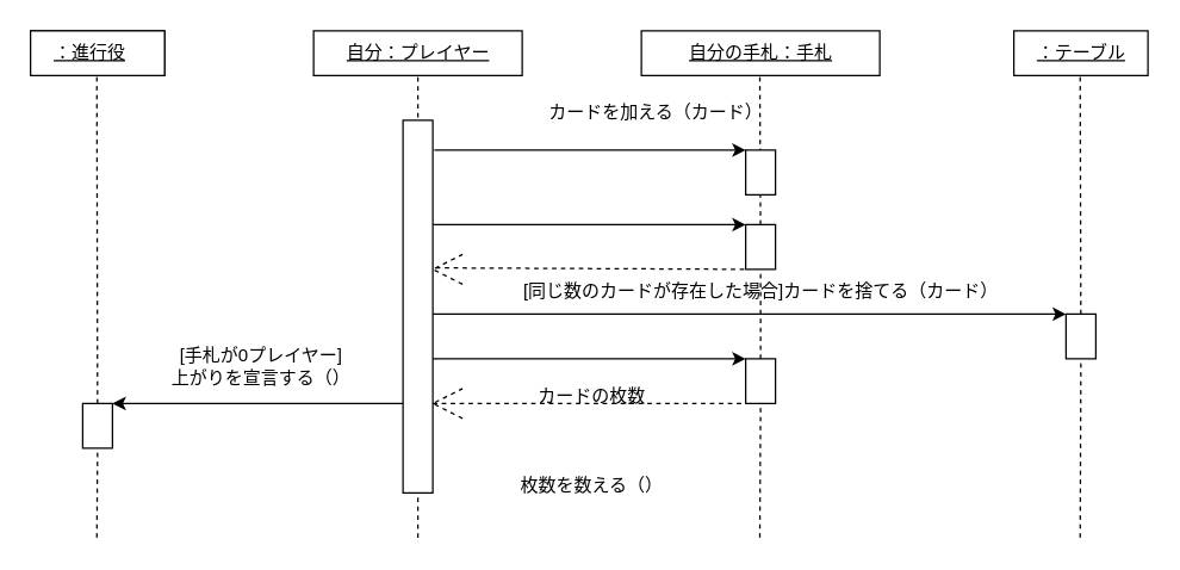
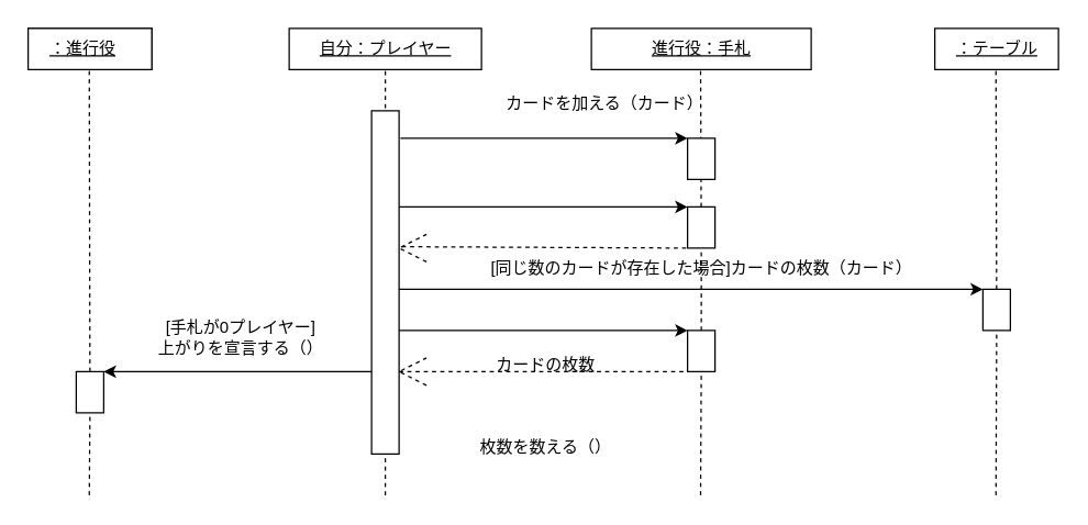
  <mxCell id="0" />
  <mxCell id="1" parent="0" />
  <mxCell id="2" value="" style="rounded=0;whiteSpace=wrap;html=1;" vertex="1" parent="1"><mxGeometry x="20" y="20" width="90" height="30" as="geometry" /></mxCell>
  <mxCell id="3" value="" style="rounded=0;whiteSpace=wrap;html=1;" vertex="1" parent="1"><mxGeometry x="20" y="20" width="90" height="30" as="geometry" /></mxCell>
  <mxCell id="4" value="" style="rounded=0;whiteSpace=wrap;html=1;" vertex="1" parent="1"><mxGeometry x="210" y="20" width="140" height="30" as="geometry" /></mxCell>
  <mxCell id="5" value="" style="rounded=0;whiteSpace=wrap;html=1;" vertex="1" parent="1"><mxGeometry x="430" y="20" width="160" height="30" as="geometry" /></mxCell>
  <mxCell id="6" value="" style="rounded=0;whiteSpace=wrap;html=1;" vertex="1" parent="1"><mxGeometry x="680" y="20" width="90" height="30" as="geometry" /></mxCell>
  <mxCell id="7" value="&lt;u&gt;：進行役&lt;/u&gt;" style="text;html=1;strokeColor=none;fillColor=none;align=center;verticalAlign=middle;whiteSpace=wrap;rounded=0;" vertex="1" parent="1"><mxGeometry x="30" y="20" width="60" height="30" as="geometry" /></mxCell>
  <mxCell id="8" value="&lt;u&gt;自分：プレイヤー&lt;/u&gt;" style="text;html=1;strokeColor=none;fillColor=none;align=center;verticalAlign=middle;whiteSpace=wrap;rounded=0;" vertex="1" parent="1"><mxGeometry x="227.5" y="20" width="105" height="30" as="geometry" /></mxCell>
- <mxCell id="9" value="&lt;u&gt;自分の手札：手札&lt;/u&gt;" style="text;html=1;strokeColor=none;fillColor=none;align=center;verticalAlign=middle;whiteSpace=wrap;rounded=0;" vertex="1" parent="1"><mxGeometry x="442.5" y="20" width="135" height="30" as="geometry" /></mxCell>
+ <mxCell id="9" value="&lt;u&gt;進行役：手札&lt;/u&gt;" style="text;html=1;strokeColor=none;fillColor=none;align=center;verticalAlign=middle;whiteSpace=wrap;rounded=0;" vertex="1" parent="1"><mxGeometry x="442.5" y="20" width="135" height="30" as="geometry" /></mxCell>
  <mxCell id="10" value="&lt;u&gt;：テーブル&lt;/u&gt;" style="text;html=1;strokeColor=none;fillColor=none;align=center;verticalAlign=middle;whiteSpace=wrap;rounded=0;" vertex="1" parent="1"><mxGeometry x="682.5" y="20" width="85" height="30" as="geometry" /></mxCell>
  <mxCell id="11" value="" style="endArrow=none;dashed=1;html=1;rounded=0;entryX=0.5;entryY=1;entryDx=0;entryDy=0;" edge="1" parent="1" target="8"><mxGeometry width="50" height="50" relative="1" as="geometry"><mxPoint x="280" y="360" as="sourcePoint" /><mxPoint x="420" y="150" as="targetPoint" /></mxGeometry></mxCell>
  <mxCell id="12" value="" style="rounded=0;whiteSpace=wrap;html=1;" vertex="1" parent="1"><mxGeometry x="270" y="80" width="20" height="250" as="geometry" /></mxCell>
  <mxCell id="13" value="" style="endArrow=none;dashed=1;html=1;rounded=0;entryX=0.5;entryY=1;entryDx=0;entryDy=0;" edge="1" parent="1" source="31"><mxGeometry width="50" height="50" relative="1" as="geometry"><mxPoint x="64.5" y="360" as="sourcePoint" /><mxPoint x="64.5" y="50" as="targetPoint" /></mxGeometry></mxCell>
  <mxCell id="14" value="" style="endArrow=none;dashed=1;html=1;rounded=0;entryX=0.5;entryY=1;entryDx=0;entryDy=0;" edge="1" parent="1" source="20"><mxGeometry width="50" height="50" relative="1" as="geometry"><mxPoint x="509.5" y="360" as="sourcePoint" /><mxPoint x="509.5" y="50" as="targetPoint" /></mxGeometry></mxCell>
  <mxCell id="15" value="" style="endArrow=none;dashed=1;html=1;rounded=0;entryX=0.5;entryY=1;entryDx=0;entryDy=0;" edge="1" parent="1" source="25"><mxGeometry width="50" height="50" relative="1" as="geometry"><mxPoint x="724.5" y="360" as="sourcePoint" /><mxPoint x="724.5" y="50" as="targetPoint" /></mxGeometry></mxCell>
  <mxCell id="16" value="" style="rounded=0;whiteSpace=wrap;html=1;" vertex="1" parent="1"><mxGeometry x="500" y="100" width="20" height="30" as="geometry" /></mxCell>
  <mxCell id="17" value="" style="endArrow=classic;html=1;rounded=0;entryX=0;entryY=0;entryDx=0;entryDy=0;exitX=1.05;exitY=0.08;exitDx=0;exitDy=0;exitPerimeter=0;" edge="1" parent="1" source="12" target="16"><mxGeometry width="50" height="50" relative="1" as="geometry"><mxPoint x="310" y="120" as="sourcePoint" /><mxPoint x="430" y="160" as="targetPoint" /></mxGeometry></mxCell>
  <mxCell id="18" value="カードを加える（カード）" style="text;html=1;strokeColor=none;fillColor=none;align=center;verticalAlign=middle;whiteSpace=wrap;rounded=0;" vertex="1" parent="1"><mxGeometry x="366.25" y="60" width="147.5" height="30" as="geometry" /></mxCell>
  <mxCell id="19" value="" style="endArrow=none;dashed=1;html=1;rounded=0;entryX=0.5;entryY=1;entryDx=0;entryDy=0;" edge="1" parent="1" source="29" target="20"><mxGeometry width="50" height="50" relative="1" as="geometry"><mxPoint x="509.5" y="360" as="sourcePoint" /><mxPoint x="509.5" y="50" as="targetPoint" /></mxGeometry></mxCell>
  <mxCell id="20" value="" style="rounded=0;whiteSpace=wrap;html=1;" vertex="1" parent="1"><mxGeometry x="500" y="150" width="20" height="30" as="geometry" /></mxCell>
  <mxCell id="21" value="" style="endArrow=classic;html=1;rounded=0;entryX=0;entryY=0;entryDx=0;entryDy=0;" edge="1" parent="1" target="20"><mxGeometry width="50" height="50" relative="1" as="geometry"><mxPoint x="290" y="150" as="sourcePoint" /><mxPoint x="430" y="160" as="targetPoint" /></mxGeometry></mxCell>
  <mxCell id="22" value="" style="endArrow=none;dashed=1;html=1;rounded=0;entryX=0;entryY=1;entryDx=0;entryDy=0;exitX=1.1;exitY=0.396;exitDx=0;exitDy=0;exitPerimeter=0;" edge="1" parent="1" source="12" target="20"><mxGeometry width="50" height="50" relative="1" as="geometry"><mxPoint x="380" y="210" as="sourcePoint" /><mxPoint x="430" y="160" as="targetPoint" /></mxGeometry></mxCell>
  <mxCell id="23" value="" style="endArrow=none;dashed=1;html=1;rounded=0;" edge="1" parent="1"><mxGeometry width="50" height="50" relative="1" as="geometry"><mxPoint x="310" y="190" as="sourcePoint" /><mxPoint x="310" y="170" as="targetPoint" /><Array as="points"><mxPoint x="290" y="180" /></Array></mxGeometry></mxCell>
  <mxCell id="24" value="" style="endArrow=none;dashed=1;html=1;rounded=0;entryX=0.5;entryY=1;entryDx=0;entryDy=0;" edge="1" parent="1" target="25"><mxGeometry width="50" height="50" relative="1" as="geometry"><mxPoint x="724.5" y="360" as="sourcePoint" /><mxPoint x="724.5" y="50" as="targetPoint" /></mxGeometry></mxCell>
  <mxCell id="25" value="" style="rounded=0;whiteSpace=wrap;html=1;" vertex="1" parent="1"><mxGeometry x="715" y="210" width="20" height="30" as="geometry" /></mxCell>
  <mxCell id="26" value="" style="endArrow=classic;html=1;rounded=0;entryX=0;entryY=0;entryDx=0;entryDy=0;" edge="1" parent="1" target="25"><mxGeometry width="50" height="50" relative="1" as="geometry"><mxPoint x="290" y="210" as="sourcePoint" /><mxPoint x="430" y="160" as="targetPoint" /></mxGeometry></mxCell>
- <mxCell id="27" value="[同じ数のカードが存在した場合]カードを捨てる（カード）" style="text;html=1;strokeColor=none;fillColor=none;align=center;verticalAlign=middle;whiteSpace=wrap;rounded=0;" vertex="1" parent="1"><mxGeometry x="317.5" y="180" width="385" height="30" as="geometry" /></mxCell>
+ <mxCell id="27" value="[同じ数のカードが存在した場合]カードの枚数（カード）" style="text;html=1;strokeColor=none;fillColor=none;align=center;verticalAlign=middle;whiteSpace=wrap;rounded=0;" vertex="1" parent="1"><mxGeometry x="317.5" y="180" width="385" height="30" as="geometry" /></mxCell>
  <mxCell id="28" value="" style="endArrow=none;dashed=1;html=1;rounded=0;entryX=0.5;entryY=1;entryDx=0;entryDy=0;" edge="1" parent="1" target="29"><mxGeometry width="50" height="50" relative="1" as="geometry"><mxPoint x="509.5" y="360" as="sourcePoint" /><mxPoint x="510" y="180" as="targetPoint" /></mxGeometry></mxCell>
  <mxCell id="29" value="" style="rounded=0;whiteSpace=wrap;html=1;" vertex="1" parent="1"><mxGeometry x="500" y="240" width="20" height="30" as="geometry" /></mxCell>
  <mxCell id="30" value="" style="endArrow=none;dashed=1;html=1;rounded=0;entryX=0.5;entryY=1;entryDx=0;entryDy=0;" edge="1" parent="1" target="31"><mxGeometry width="50" height="50" relative="1" as="geometry"><mxPoint x="64.5" y="360" as="sourcePoint" /><mxPoint x="64.5" y="50" as="targetPoint" /></mxGeometry></mxCell>
  <mxCell id="31" value="" style="rounded=0;whiteSpace=wrap;html=1;" vertex="1" parent="1"><mxGeometry x="55" y="270" width="20" height="30" as="geometry" /></mxCell>
  <mxCell id="32" value="" style="endArrow=classic;html=1;rounded=0;entryX=0;entryY=0;entryDx=0;entryDy=0;" edge="1" parent="1" target="29"><mxGeometry width="50" height="50" relative="1" as="geometry"><mxPoint x="290" y="240" as="sourcePoint" /><mxPoint x="390" y="230" as="targetPoint" /></mxGeometry></mxCell>
  <mxCell id="33" value="" style="endArrow=none;dashed=1;html=1;rounded=0;entryX=0;entryY=1;entryDx=0;entryDy=0;" edge="1" parent="1" target="29"><mxGeometry width="50" height="50" relative="1" as="geometry"><mxPoint x="290" y="270" as="sourcePoint" /><mxPoint x="360" y="300" as="targetPoint" /></mxGeometry></mxCell>
  <mxCell id="34" value="" style="endArrow=none;dashed=1;html=1;rounded=0;" edge="1" parent="1"><mxGeometry width="50" height="50" relative="1" as="geometry"><mxPoint x="310" y="280" as="sourcePoint" /><mxPoint x="310" y="260" as="targetPoint" /><Array as="points"><mxPoint x="290" y="270" /></Array></mxGeometry></mxCell>
  <mxCell id="35" value="枚数を数える（）" style="text;html=1;strokeColor=none;fillColor=none;align=center;verticalAlign=middle;whiteSpace=wrap;rounded=0;" vertex="1" parent="1"><mxGeometry x="334" y="310" width="126" height="30" as="geometry" /></mxCell>
  <mxCell id="36" value="カードの枚数" style="text;html=1;strokeColor=none;fillColor=none;align=center;verticalAlign=middle;whiteSpace=wrap;rounded=0;" vertex="1" parent="1"><mxGeometry x="337" y="250" width="120" height="30" as="geometry" /></mxCell>
  <mxCell id="37" value="" style="endArrow=classic;html=1;rounded=0;entryX=1;entryY=0;entryDx=0;entryDy=0;" edge="1" parent="1" target="31"><mxGeometry width="50" height="50" relative="1" as="geometry"><mxPoint x="260" y="270" as="sourcePoint" /><mxPoint x="170" y="250" as="targetPoint" /><Array as="points"><mxPoint x="270" y="270" /></Array></mxGeometry></mxCell>
  <mxCell id="38" value="[手札が0プレイヤー]&lt;br&gt;上がりを宣言する（）" style="text;html=1;strokeColor=none;fillColor=none;align=center;verticalAlign=middle;whiteSpace=wrap;rounded=0;" vertex="1" parent="1"><mxGeometry x="100" y="230" width="150" height="30" as="geometry" /></mxCell>
